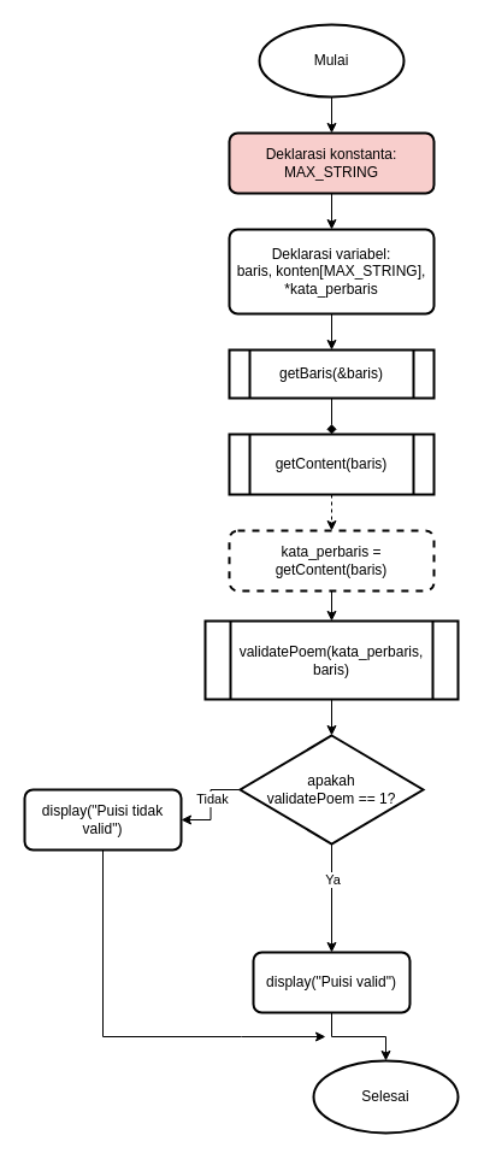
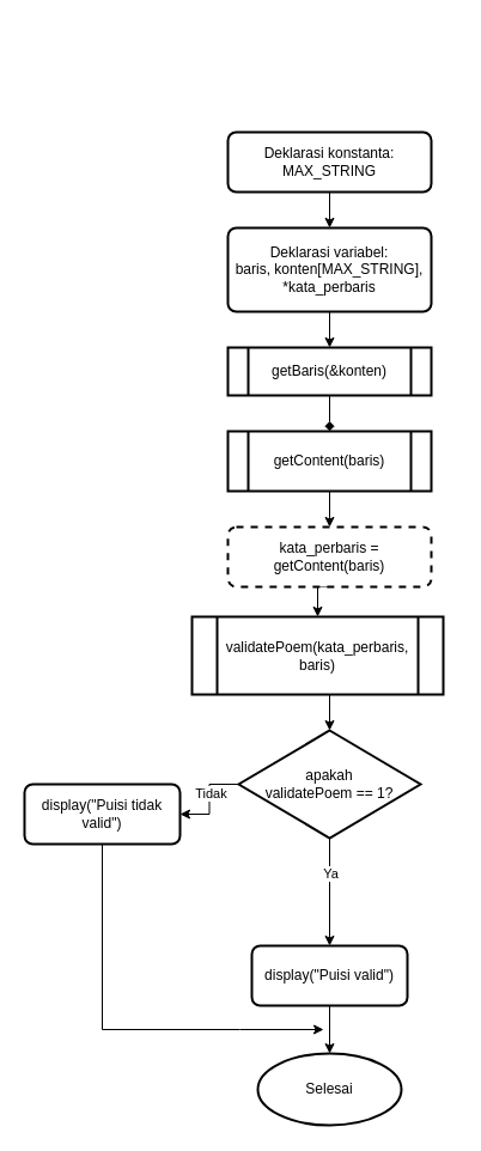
  <mxCell id="0" />
  <mxCell id="1" parent="0" />
- <mxCell id="2" style="edgeStyle=orthogonalEdgeStyle;rounded=0;orthogonalLoop=1;jettySize=auto;html=1;exitX=0.5;exitY=1;exitDx=0;exitDy=0;exitPerimeter=0;" parent="1" source="3" target="5" edge="1"><mxGeometry relative="1" as="geometry" /></mxCell>
- <mxCell id="3" value="Mulai" style="strokeWidth=2;html=1;shape=mxgraph.flowchart.start_1;whiteSpace=wrap;" parent="1" vertex="1"><mxGeometry x="215" y="20" width="120" height="60" as="geometry" /></mxCell>
  <mxCell id="4" style="edgeStyle=orthogonalEdgeStyle;rounded=0;orthogonalLoop=1;jettySize=auto;html=1;exitX=0.5;exitY=1;exitDx=0;exitDy=0;entryX=0.5;entryY=0;entryDx=0;entryDy=0;" edge="1" parent="1" source="5" target="7"><mxGeometry relative="1" as="geometry" /></mxCell>
- <mxCell id="5" value="Deklarasi konstanta: MAX_STRING" style="rounded=1;whiteSpace=wrap;html=1;absoluteArcSize=1;arcSize=14;strokeWidth=2;fillColor=#f8cecc;" parent="1" vertex="1"><mxGeometry x="190" y="110" width="170" height="50" as="geometry" /></mxCell>
+ <mxCell id="5" value="Deklarasi konstanta: MAX_STRING" style="rounded=1;whiteSpace=wrap;html=1;absoluteArcSize=1;arcSize=14;strokeWidth=2;" parent="1" vertex="1"><mxGeometry x="190" y="110" width="170" height="50" as="geometry" /></mxCell>
  <mxCell id="6" style="edgeStyle=orthogonalEdgeStyle;rounded=0;orthogonalLoop=1;jettySize=auto;html=1;exitX=0.5;exitY=1;exitDx=0;exitDy=0;entryX=0.5;entryY=0;entryDx=0;entryDy=0;" edge="1" parent="1" source="7" target="9"><mxGeometry relative="1" as="geometry"><mxPoint x="275" y="330" as="targetPoint" /></mxGeometry></mxCell>
  <mxCell id="7" value="Deklarasi variabel: &lt;br&gt;baris, konten[MAX_STRING], *kata_perbaris" style="rounded=1;whiteSpace=wrap;html=1;absoluteArcSize=1;arcSize=14;strokeWidth=2;" vertex="1" parent="1"><mxGeometry x="190" y="190" width="170" height="70" as="geometry" /></mxCell>
  <mxCell id="8" style="edgeStyle=orthogonalEdgeStyle;rounded=0;orthogonalLoop=1;jettySize=auto;html=1;exitX=0.5;exitY=1;exitDx=0;exitDy=0;entryX=0.5;entryY=0;entryDx=0;entryDy=0;endArrow=diamond;" edge="1" parent="1" source="9" target="11"><mxGeometry relative="1" as="geometry" /></mxCell>
- <mxCell id="9" value="getBaris(&amp;amp;baris)" style="shape=process;whiteSpace=wrap;html=1;backgroundOutline=1;strokeWidth=2;" vertex="1" parent="1"><mxGeometry x="190" y="290" width="170" height="40" as="geometry" /></mxCell>
- <mxCell id="10" style="edgeStyle=orthogonalEdgeStyle;rounded=0;orthogonalLoop=1;jettySize=auto;html=1;exitX=0.5;exitY=1;exitDx=0;exitDy=0;entryX=0.5;entryY=0;entryDx=0;entryDy=0;dashed=1;" edge="1" parent="1" source="11" target="13"><mxGeometry relative="1" as="geometry" /></mxCell>
+ <mxCell id="9" value="getBaris(&amp;amp;konten)" style="shape=process;whiteSpace=wrap;html=1;backgroundOutline=1;strokeWidth=2;" vertex="1" parent="1"><mxGeometry x="190" y="290" width="170" height="40" as="geometry" /></mxCell>
+ <mxCell id="10" style="edgeStyle=orthogonalEdgeStyle;rounded=0;orthogonalLoop=1;jettySize=auto;html=1;exitX=0.5;exitY=1;exitDx=0;exitDy=0;entryX=0.5;entryY=0;entryDx=0;entryDy=0;" edge="1" parent="1" source="11" target="13"><mxGeometry relative="1" as="geometry" /></mxCell>
  <mxCell id="11" value="getContent(baris)" style="shape=process;whiteSpace=wrap;html=1;backgroundOutline=1;strokeWidth=2;" vertex="1" parent="1"><mxGeometry x="190" y="360" width="170" height="50" as="geometry" /></mxCell>
  <mxCell id="12" style="edgeStyle=orthogonalEdgeStyle;rounded=0;orthogonalLoop=1;jettySize=auto;html=1;exitX=0.5;exitY=1;exitDx=0;exitDy=0;entryX=0.5;entryY=0;entryDx=0;entryDy=0;" edge="1" parent="1" source="13" target="15"><mxGeometry relative="1" as="geometry" /></mxCell>
  <mxCell id="13" value="kata_perbaris = getContent(baris)" style="rounded=1;whiteSpace=wrap;html=1;absoluteArcSize=1;arcSize=14;strokeWidth=2;dashed=1;" vertex="1" parent="1"><mxGeometry x="190" y="440" width="170" height="50" as="geometry" /></mxCell>
  <mxCell id="14" style="edgeStyle=orthogonalEdgeStyle;rounded=0;orthogonalLoop=1;jettySize=auto;html=1;exitX=0.5;exitY=1;exitDx=0;exitDy=0;entryX=0.5;entryY=0;entryDx=0;entryDy=0;" edge="1" parent="1" source="15" target="20"><mxGeometry relative="1" as="geometry" /></mxCell>
- <mxCell id="15" value="validatePoem(kata_perbaris, baris)" style="shape=process;whiteSpace=wrap;html=1;backgroundOutline=1;strokeWidth=2;" vertex="1" parent="1"><mxGeometry x="170" y="515" width="210" height="65" as="geometry" /></mxCell>
+ <mxCell id="15" value="validatePoem(kata_perbaris, baris)" style="shape=process;whiteSpace=wrap;html=1;backgroundOutline=1;strokeWidth=2;" vertex="1" parent="1"><mxGeometry x="160" y="515" width="210" height="65" as="geometry" /></mxCell>
  <mxCell id="16" style="edgeStyle=orthogonalEdgeStyle;rounded=0;orthogonalLoop=1;jettySize=auto;html=1;exitX=0.5;exitY=1;exitDx=0;exitDy=0;entryX=0.5;entryY=0;entryDx=0;entryDy=0;" edge="1" parent="1" source="20" target="21"><mxGeometry relative="1" as="geometry" /></mxCell>
  <mxCell id="17" value="Ya" style="edgeLabel;html=1;align=center;verticalAlign=middle;resizable=0;points=[];" vertex="1" connectable="0" parent="16"><mxGeometry x="-0.358" relative="1" as="geometry"><mxPoint as="offset" /></mxGeometry></mxCell>
  <mxCell id="18" style="edgeStyle=orthogonalEdgeStyle;rounded=0;orthogonalLoop=1;jettySize=auto;html=1;exitX=0;exitY=0.5;exitDx=0;exitDy=0;entryX=1;entryY=0.5;entryDx=0;entryDy=0;" edge="1" parent="1" source="20" target="23"><mxGeometry relative="1" as="geometry" /></mxCell>
  <mxCell id="19" value="Tidak" style="edgeLabel;html=1;align=center;verticalAlign=middle;resizable=0;points=[];" vertex="1" connectable="0" parent="18"><mxGeometry x="-0.13" y="1" relative="1" as="geometry"><mxPoint as="offset" /></mxGeometry></mxCell>
  <mxCell id="20" value="apakah&lt;br&gt;validatePoem == 1?" style="rhombus;whiteSpace=wrap;html=1;strokeWidth=2;" vertex="1" parent="1"><mxGeometry x="199" y="610" width="152" height="90" as="geometry" /></mxCell>
  <mxCell id="21" value="display(&quot;Puisi valid&quot;)" style="rounded=1;whiteSpace=wrap;html=1;absoluteArcSize=1;arcSize=14;strokeWidth=2;" vertex="1" parent="1"><mxGeometry x="210" y="790" width="130" height="50" as="geometry" /></mxCell>
  <mxCell id="22" style="edgeStyle=orthogonalEdgeStyle;rounded=0;orthogonalLoop=1;jettySize=auto;html=1;exitX=0.5;exitY=1;exitDx=0;exitDy=0;" edge="1" parent="1" source="23"><mxGeometry relative="1" as="geometry"><mxPoint x="270" y="860" as="targetPoint" /><Array as="points"><mxPoint x="85" y="860" /><mxPoint x="200" y="860" /></Array></mxGeometry></mxCell>
  <mxCell id="23" value="display(&quot;Puisi tidak valid&quot;)" style="rounded=1;whiteSpace=wrap;html=1;absoluteArcSize=1;arcSize=14;strokeWidth=2;" vertex="1" parent="1"><mxGeometry x="20" y="655" width="130" height="50" as="geometry" /></mxCell>
- <mxCell id="24" value="Selesai" style="strokeWidth=2;html=1;shape=mxgraph.flowchart.start_1;whiteSpace=wrap;" vertex="1" parent="1"><mxGeometry x="260" y="880" width="120" height="60" as="geometry" /></mxCell>
+ <mxCell id="24" value="Selesai" style="strokeWidth=2;html=1;shape=mxgraph.flowchart.start_1;whiteSpace=wrap;" vertex="1" parent="1"><mxGeometry x="215" y="880" width="120" height="60" as="geometry" /></mxCell>
  <mxCell id="25" style="edgeStyle=orthogonalEdgeStyle;rounded=0;orthogonalLoop=1;jettySize=auto;html=1;exitX=0.5;exitY=1;exitDx=0;exitDy=0;entryX=0.5;entryY=0;entryDx=0;entryDy=0;entryPerimeter=0;" edge="1" parent="1" source="21" target="24"><mxGeometry relative="1" as="geometry" /></mxCell>
